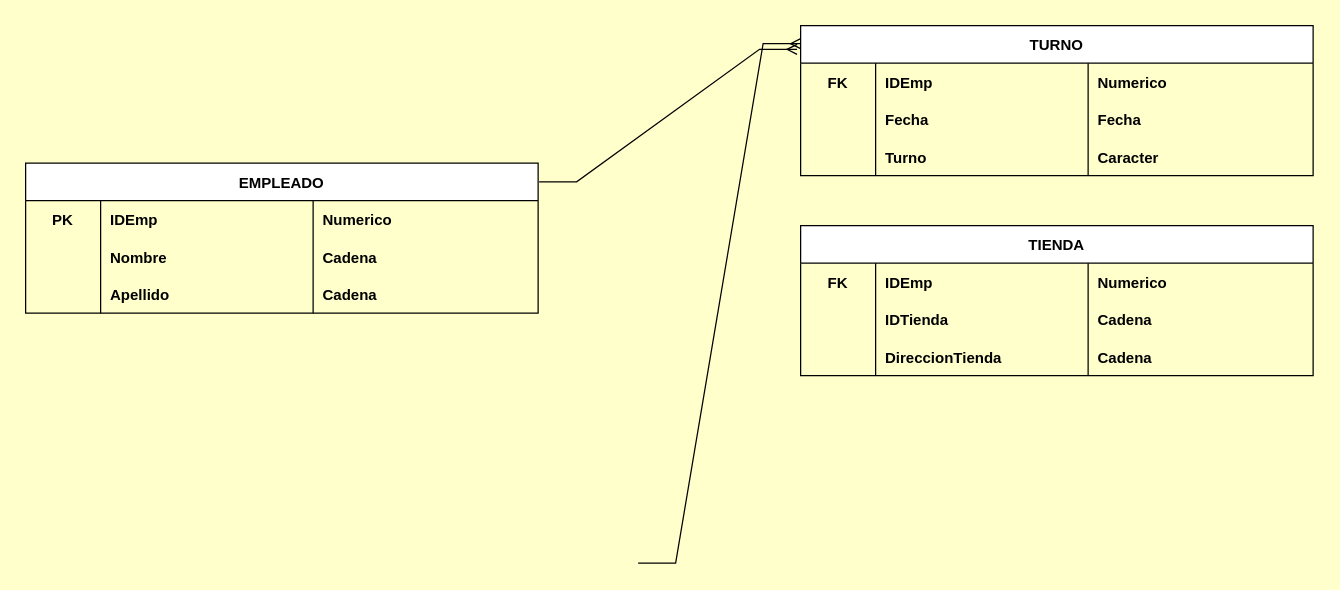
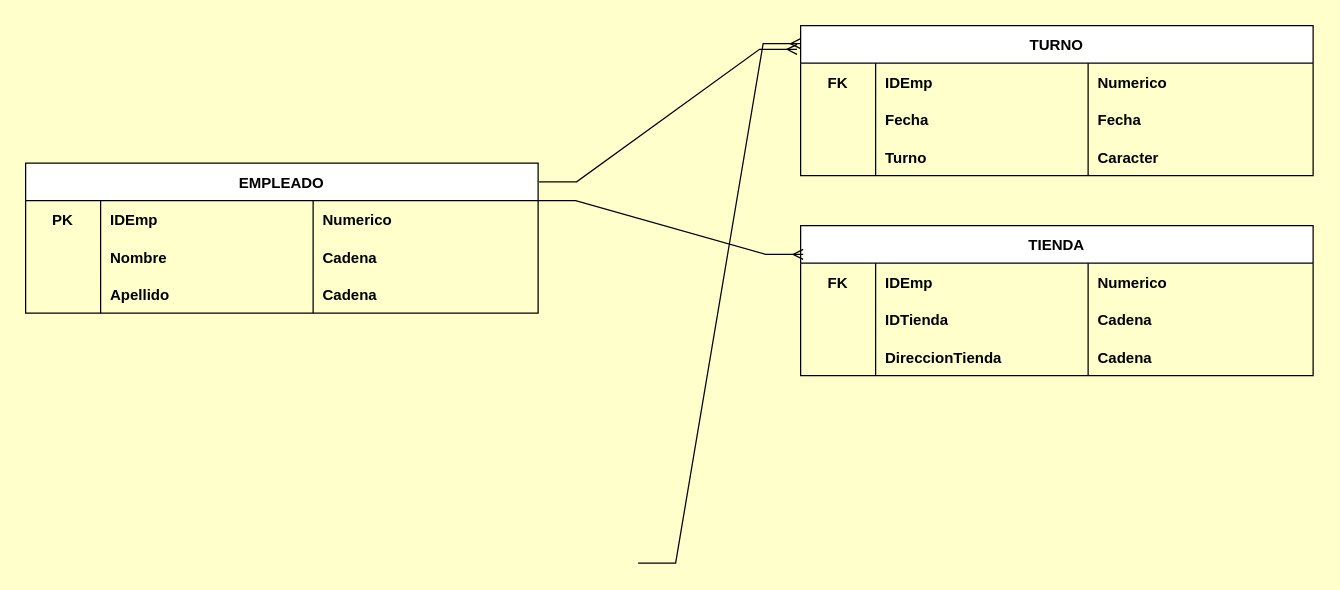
  <mxCell id="0" />
  <mxCell id="1" parent="0" />
  <mxCell id="2" value="EMPLEADO" style="shape=table;startSize=30;container=1;collapsible=1;childLayout=tableLayout;fixedRows=1;rowLines=0;fontStyle=1;align=center;resizeLast=1;" parent="1" vertex="1"><mxGeometry x="20" y="130" width="410" height="120" as="geometry" /></mxCell>
  <mxCell id="3" value="" style="shape=tableRow;horizontal=0;startSize=0;swimlaneHead=0;swimlaneBody=0;fillColor=none;collapsible=0;dropTarget=0;points=[[0,0.5],[1,0.5]];portConstraint=eastwest;top=0;left=0;right=0;bottom=0;" parent="2" vertex="1"><mxGeometry y="30" width="410" height="30" as="geometry" /></mxCell>
  <mxCell id="4" value="PK" style="shape=partialRectangle;connectable=0;fillColor=none;top=0;left=0;bottom=0;right=0;fontStyle=1;overflow=hidden;" parent="3" vertex="1"><mxGeometry width="60" height="30" as="geometry"><mxRectangle width="60" height="30" as="alternateBounds" /></mxGeometry></mxCell>
  <mxCell id="5" value="IDEmp" style="shape=partialRectangle;connectable=0;fillColor=none;top=0;left=0;bottom=0;right=0;align=left;spacingLeft=6;fontStyle=1;overflow=hidden;strokeColor=none;" parent="3" vertex="1"><mxGeometry x="60" width="170" height="30" as="geometry"><mxRectangle width="170" height="30" as="alternateBounds" /></mxGeometry></mxCell>
  <mxCell id="6" value="Numerico" style="shape=partialRectangle;connectable=0;fillColor=none;top=0;left=0;bottom=0;right=0;align=left;spacingLeft=6;fontStyle=1;overflow=hidden;" parent="3" vertex="1"><mxGeometry x="230" width="180" height="30" as="geometry"><mxRectangle width="180" height="30" as="alternateBounds" /></mxGeometry></mxCell>
  <mxCell id="7" style="shape=tableRow;horizontal=0;startSize=0;swimlaneHead=0;swimlaneBody=0;fillColor=none;collapsible=0;dropTarget=0;points=[[0,0.5],[1,0.5]];portConstraint=eastwest;top=0;left=0;right=0;bottom=0;" parent="2" vertex="1"><mxGeometry y="60" width="410" height="30" as="geometry" /></mxCell>
  <mxCell id="8" style="shape=partialRectangle;connectable=0;fillColor=none;top=0;left=0;bottom=0;right=0;fontStyle=1;overflow=hidden;" parent="7" vertex="1"><mxGeometry width="60" height="30" as="geometry"><mxRectangle width="60" height="30" as="alternateBounds" /></mxGeometry></mxCell>
  <mxCell id="9" value="Nombre" style="shape=partialRectangle;connectable=0;fillColor=none;top=0;left=0;bottom=0;right=0;align=left;spacingLeft=6;fontStyle=1;overflow=hidden;" parent="7" vertex="1"><mxGeometry x="60" width="170" height="30" as="geometry"><mxRectangle width="170" height="30" as="alternateBounds" /></mxGeometry></mxCell>
  <mxCell id="10" value="Cadena" style="shape=partialRectangle;connectable=0;fillColor=none;top=0;left=0;bottom=0;right=0;align=left;spacingLeft=6;fontStyle=1;overflow=hidden;" parent="7" vertex="1"><mxGeometry x="230" width="180" height="30" as="geometry"><mxRectangle width="180" height="30" as="alternateBounds" /></mxGeometry></mxCell>
  <mxCell id="11" style="shape=tableRow;horizontal=0;startSize=0;swimlaneHead=0;swimlaneBody=0;fillColor=none;collapsible=0;dropTarget=0;points=[[0,0.5],[1,0.5]];portConstraint=eastwest;top=0;left=0;right=0;bottom=0;" vertex="1" parent="2"><mxGeometry y="90" width="410" height="30" as="geometry" /></mxCell>
  <mxCell id="12" style="shape=partialRectangle;connectable=0;fillColor=none;top=0;left=0;bottom=0;right=0;fontStyle=1;overflow=hidden;" vertex="1" parent="11"><mxGeometry width="60" height="30" as="geometry"><mxRectangle width="60" height="30" as="alternateBounds" /></mxGeometry></mxCell>
  <mxCell id="13" value="Apellido" style="shape=partialRectangle;connectable=0;fillColor=none;top=0;left=0;bottom=0;right=0;align=left;spacingLeft=6;fontStyle=1;overflow=hidden;" vertex="1" parent="11"><mxGeometry x="60" width="170" height="30" as="geometry"><mxRectangle width="170" height="30" as="alternateBounds" /></mxGeometry></mxCell>
  <mxCell id="14" value="Cadena" style="shape=partialRectangle;connectable=0;fillColor=none;top=0;left=0;bottom=0;right=0;align=left;spacingLeft=6;fontStyle=1;overflow=hidden;" vertex="1" parent="11"><mxGeometry x="230" width="180" height="30" as="geometry"><mxRectangle width="180" height="30" as="alternateBounds" /></mxGeometry></mxCell>
  <mxCell id="15" value="TURNO" style="shape=table;startSize=30;container=1;collapsible=1;childLayout=tableLayout;fixedRows=1;rowLines=0;fontStyle=1;align=center;resizeLast=1;" parent="1" vertex="1"><mxGeometry x="640" y="20" width="410" height="120" as="geometry" /></mxCell>
  <mxCell id="16" value="" style="shape=tableRow;horizontal=0;startSize=0;swimlaneHead=0;swimlaneBody=0;fillColor=none;collapsible=0;dropTarget=0;points=[[0,0.5],[1,0.5]];portConstraint=eastwest;top=0;left=0;right=0;bottom=0;" parent="15" vertex="1"><mxGeometry y="30" width="410" height="30" as="geometry" /></mxCell>
  <mxCell id="17" value="FK" style="shape=partialRectangle;connectable=0;fillColor=none;top=0;left=0;bottom=0;right=0;fontStyle=1;overflow=hidden;" parent="16" vertex="1"><mxGeometry width="60" height="30" as="geometry"><mxRectangle width="60" height="30" as="alternateBounds" /></mxGeometry></mxCell>
  <mxCell id="18" value="IDEmp" style="shape=partialRectangle;connectable=0;fillColor=none;top=0;left=0;bottom=0;right=0;align=left;spacingLeft=6;fontStyle=1;overflow=hidden;strokeColor=none;" parent="16" vertex="1"><mxGeometry x="60" width="170" height="30" as="geometry"><mxRectangle width="170" height="30" as="alternateBounds" /></mxGeometry></mxCell>
  <mxCell id="19" value="Numerico" style="shape=partialRectangle;connectable=0;fillColor=none;top=0;left=0;bottom=0;right=0;align=left;spacingLeft=6;fontStyle=1;overflow=hidden;" parent="16" vertex="1"><mxGeometry x="230" width="180" height="30" as="geometry"><mxRectangle width="180" height="30" as="alternateBounds" /></mxGeometry></mxCell>
  <mxCell id="20" style="shape=tableRow;horizontal=0;startSize=0;swimlaneHead=0;swimlaneBody=0;fillColor=none;collapsible=0;dropTarget=0;points=[[0,0.5],[1,0.5]];portConstraint=eastwest;top=0;left=0;right=0;bottom=0;" parent="15" vertex="1"><mxGeometry y="60" width="410" height="30" as="geometry" /></mxCell>
  <mxCell id="21" style="shape=partialRectangle;connectable=0;fillColor=none;top=0;left=0;bottom=0;right=0;fontStyle=1;overflow=hidden;" parent="20" vertex="1"><mxGeometry width="60" height="30" as="geometry"><mxRectangle width="60" height="30" as="alternateBounds" /></mxGeometry></mxCell>
  <mxCell id="22" value="Fecha" style="shape=partialRectangle;connectable=0;fillColor=none;top=0;left=0;bottom=0;right=0;align=left;spacingLeft=6;fontStyle=1;overflow=hidden;" parent="20" vertex="1"><mxGeometry x="60" width="170" height="30" as="geometry"><mxRectangle width="170" height="30" as="alternateBounds" /></mxGeometry></mxCell>
  <mxCell id="23" value="Fecha" style="shape=partialRectangle;connectable=0;fillColor=none;top=0;left=0;bottom=0;right=0;align=left;spacingLeft=6;fontStyle=1;overflow=hidden;" parent="20" vertex="1"><mxGeometry x="230" width="180" height="30" as="geometry"><mxRectangle width="180" height="30" as="alternateBounds" /></mxGeometry></mxCell>
  <mxCell id="24" style="shape=tableRow;horizontal=0;startSize=0;swimlaneHead=0;swimlaneBody=0;fillColor=none;collapsible=0;dropTarget=0;points=[[0,0.5],[1,0.5]];portConstraint=eastwest;top=0;left=0;right=0;bottom=0;" parent="15" vertex="1"><mxGeometry y="90" width="410" height="30" as="geometry" /></mxCell>
  <mxCell id="25" style="shape=partialRectangle;connectable=0;fillColor=none;top=0;left=0;bottom=0;right=0;fontStyle=1;overflow=hidden;" parent="24" vertex="1"><mxGeometry width="60" height="30" as="geometry"><mxRectangle width="60" height="30" as="alternateBounds" /></mxGeometry></mxCell>
  <mxCell id="26" value="Turno" style="shape=partialRectangle;connectable=0;fillColor=none;top=0;left=0;bottom=0;right=0;align=left;spacingLeft=6;fontStyle=1;overflow=hidden;strokeColor=none;" parent="24" vertex="1"><mxGeometry x="60" width="170" height="30" as="geometry"><mxRectangle width="170" height="30" as="alternateBounds" /></mxGeometry></mxCell>
  <mxCell id="27" value="Caracter" style="shape=partialRectangle;connectable=0;fillColor=none;top=0;left=0;bottom=0;right=0;align=left;spacingLeft=6;fontStyle=1;overflow=hidden;" parent="24" vertex="1"><mxGeometry x="230" width="180" height="30" as="geometry"><mxRectangle width="180" height="30" as="alternateBounds" /></mxGeometry></mxCell>
  <mxCell id="28" value="" style="edgeStyle=entityRelationEdgeStyle;fontSize=12;html=1;endArrow=ERmany;rounded=0;exitX=0.995;exitY=-0.1;exitDx=0;exitDy=0;exitPerimeter=0;entryX=0;entryY=0.12;entryDx=0;entryDy=0;entryPerimeter=0;" edge="1" parent="1" target="15"><mxGeometry width="100" height="100" relative="1" as="geometry"><mxPoint x="510" y="450" as="sourcePoint" /><mxPoint x="70" y="530" as="targetPoint" /></mxGeometry></mxCell>
  <mxCell id="29" value="" style="edgeStyle=entityRelationEdgeStyle;fontSize=12;html=1;endArrow=ERmany;rounded=0;entryX=-0.007;entryY=0.158;entryDx=0;entryDy=0;entryPerimeter=0;exitX=1.002;exitY=0.125;exitDx=0;exitDy=0;exitPerimeter=0;" edge="1" parent="1" source="2" target="15"><mxGeometry width="100" height="100" relative="1" as="geometry"><mxPoint x="500" y="40" as="sourcePoint" /><mxPoint x="590" y="30" as="targetPoint" /></mxGeometry></mxCell>
  <mxCell id="30" value="TIENDA" style="shape=table;startSize=30;container=1;collapsible=1;childLayout=tableLayout;fixedRows=1;rowLines=0;fontStyle=1;align=center;resizeLast=1;" vertex="1" parent="1"><mxGeometry x="640" y="180" width="410" height="120" as="geometry" /></mxCell>
  <mxCell id="31" value="" style="shape=tableRow;horizontal=0;startSize=0;swimlaneHead=0;swimlaneBody=0;fillColor=none;collapsible=0;dropTarget=0;points=[[0,0.5],[1,0.5]];portConstraint=eastwest;top=0;left=0;right=0;bottom=0;" vertex="1" parent="30"><mxGeometry y="30" width="410" height="30" as="geometry" /></mxCell>
  <mxCell id="32" value="FK" style="shape=partialRectangle;connectable=0;fillColor=none;top=0;left=0;bottom=0;right=0;fontStyle=1;overflow=hidden;" vertex="1" parent="31"><mxGeometry width="60" height="30" as="geometry"><mxRectangle width="60" height="30" as="alternateBounds" /></mxGeometry></mxCell>
  <mxCell id="33" value="IDEmp" style="shape=partialRectangle;connectable=0;fillColor=none;top=0;left=0;bottom=0;right=0;align=left;spacingLeft=6;fontStyle=1;overflow=hidden;strokeColor=none;" vertex="1" parent="31"><mxGeometry x="60" width="170" height="30" as="geometry"><mxRectangle width="170" height="30" as="alternateBounds" /></mxGeometry></mxCell>
  <mxCell id="34" value="Numerico" style="shape=partialRectangle;connectable=0;fillColor=none;top=0;left=0;bottom=0;right=0;align=left;spacingLeft=6;fontStyle=1;overflow=hidden;" vertex="1" parent="31"><mxGeometry x="230" width="180" height="30" as="geometry"><mxRectangle width="180" height="30" as="alternateBounds" /></mxGeometry></mxCell>
  <mxCell id="35" style="shape=tableRow;horizontal=0;startSize=0;swimlaneHead=0;swimlaneBody=0;fillColor=none;collapsible=0;dropTarget=0;points=[[0,0.5],[1,0.5]];portConstraint=eastwest;top=0;left=0;right=0;bottom=0;" vertex="1" parent="30"><mxGeometry y="60" width="410" height="30" as="geometry" /></mxCell>
  <mxCell id="36" style="shape=partialRectangle;connectable=0;fillColor=none;top=0;left=0;bottom=0;right=0;fontStyle=1;overflow=hidden;" vertex="1" parent="35"><mxGeometry width="60" height="30" as="geometry"><mxRectangle width="60" height="30" as="alternateBounds" /></mxGeometry></mxCell>
  <mxCell id="37" value="IDTienda" style="shape=partialRectangle;connectable=0;fillColor=none;top=0;left=0;bottom=0;right=0;align=left;spacingLeft=6;fontStyle=1;overflow=hidden;" vertex="1" parent="35"><mxGeometry x="60" width="170" height="30" as="geometry"><mxRectangle width="170" height="30" as="alternateBounds" /></mxGeometry></mxCell>
  <mxCell id="38" value="Cadena" style="shape=partialRectangle;connectable=0;fillColor=none;top=0;left=0;bottom=0;right=0;align=left;spacingLeft=6;fontStyle=1;overflow=hidden;" vertex="1" parent="35"><mxGeometry x="230" width="180" height="30" as="geometry"><mxRectangle width="180" height="30" as="alternateBounds" /></mxGeometry></mxCell>
  <mxCell id="39" style="shape=tableRow;horizontal=0;startSize=0;swimlaneHead=0;swimlaneBody=0;fillColor=none;collapsible=0;dropTarget=0;points=[[0,0.5],[1,0.5]];portConstraint=eastwest;top=0;left=0;right=0;bottom=0;" vertex="1" parent="30"><mxGeometry y="90" width="410" height="30" as="geometry" /></mxCell>
  <mxCell id="40" style="shape=partialRectangle;connectable=0;fillColor=none;top=0;left=0;bottom=0;right=0;fontStyle=1;overflow=hidden;" vertex="1" parent="39"><mxGeometry width="60" height="30" as="geometry"><mxRectangle width="60" height="30" as="alternateBounds" /></mxGeometry></mxCell>
  <mxCell id="41" value="DireccionTienda" style="shape=partialRectangle;connectable=0;fillColor=none;top=0;left=0;bottom=0;right=0;align=left;spacingLeft=6;fontStyle=1;overflow=hidden;strokeColor=none;" vertex="1" parent="39"><mxGeometry x="60" width="170" height="30" as="geometry"><mxRectangle width="170" height="30" as="alternateBounds" /></mxGeometry></mxCell>
  <mxCell id="42" value="Cadena" style="shape=partialRectangle;connectable=0;fillColor=none;top=0;left=0;bottom=0;right=0;align=left;spacingLeft=6;fontStyle=1;overflow=hidden;" vertex="1" parent="39"><mxGeometry x="230" width="180" height="30" as="geometry"><mxRectangle width="180" height="30" as="alternateBounds" /></mxGeometry></mxCell>
+ <mxCell id="43" value="" style="edgeStyle=entityRelationEdgeStyle;fontSize=12;html=1;endArrow=ERmany;rounded=0;entryX=0.005;entryY=0.192;entryDx=0;entryDy=0;entryPerimeter=0;exitX=1;exitY=0.25;exitDx=0;exitDy=0;" edge="1" parent="1" source="2" target="30"><mxGeometry width="100" height="100" relative="1" as="geometry"><mxPoint x="380" y="234.96" as="sourcePoint" /><mxPoint x="570" y="210" as="targetPoint" /></mxGeometry></mxCell>
